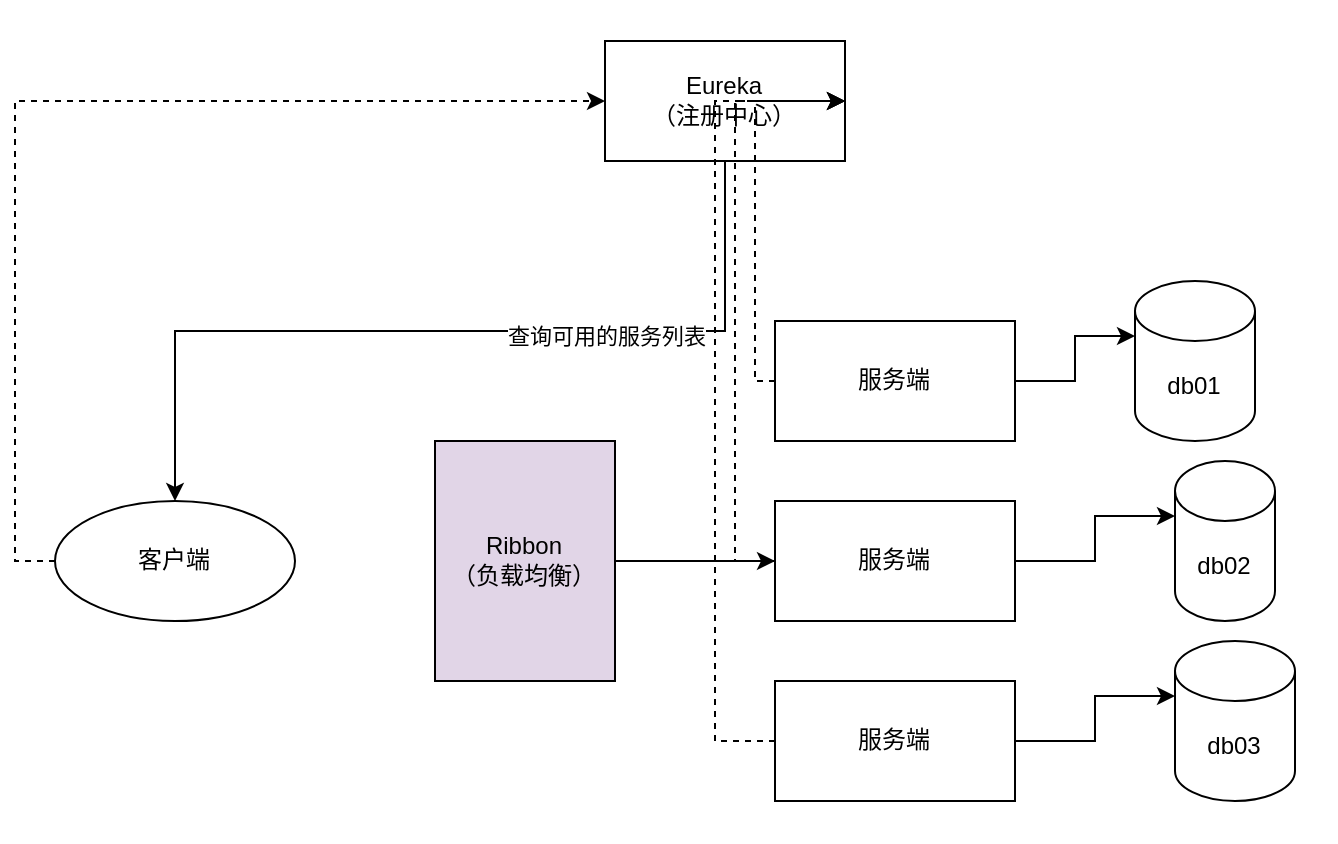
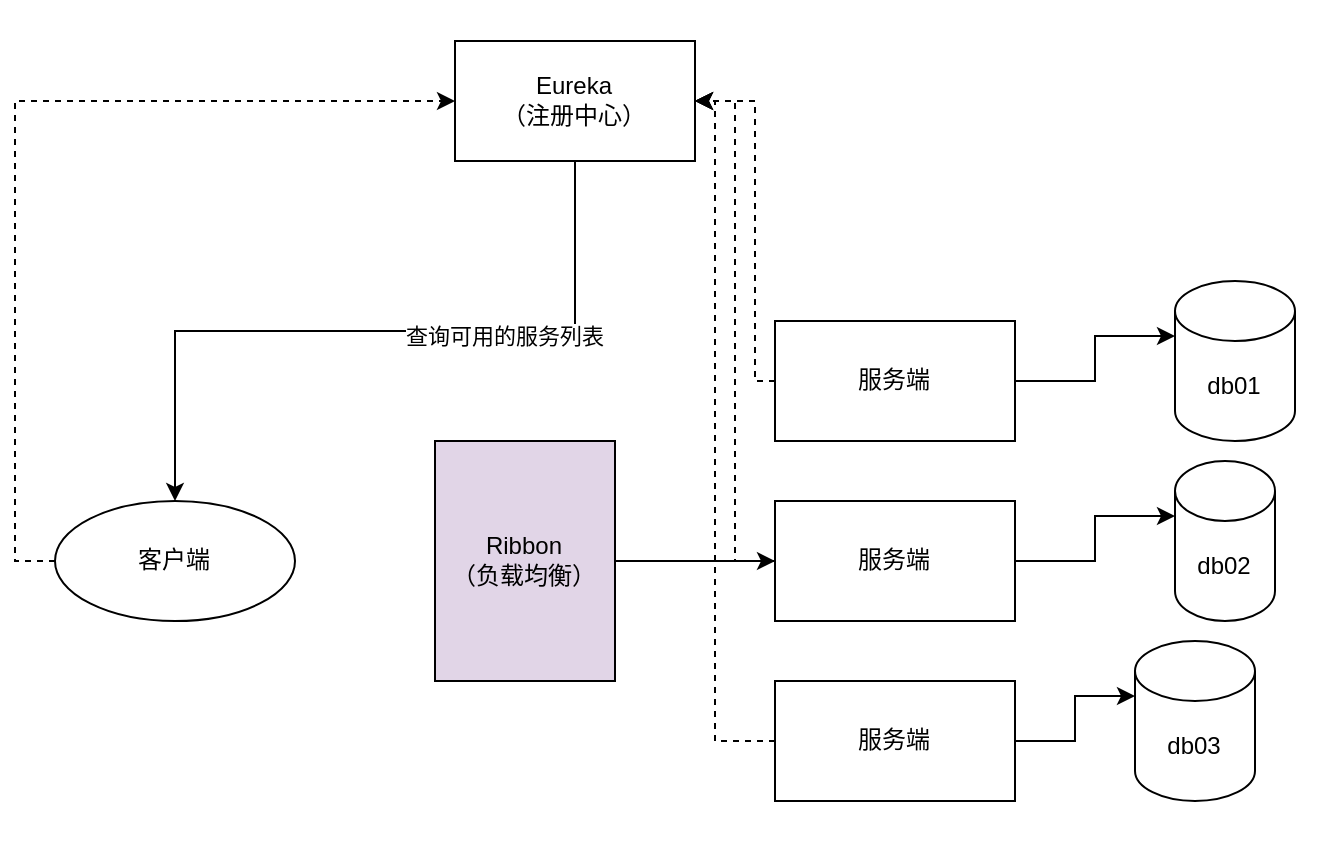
  <mxCell id="0" />
  <mxCell id="1" parent="0" />
  <mxCell id="2" style="edgeStyle=orthogonalEdgeStyle;rounded=0;orthogonalLoop=1;jettySize=auto;html=1;exitX=0.5;exitY=1;exitDx=0;exitDy=0;entryX=0.5;entryY=0;entryDx=0;entryDy=0;" edge="1" parent="1" source="4" target="6"><mxGeometry relative="1" as="geometry" /></mxCell>
  <mxCell id="3" value="查询可用的服务列表" style="edgeLabel;html=1;align=center;verticalAlign=middle;resizable=0;points=[];" vertex="1" connectable="0" parent="2"><mxGeometry x="-0.348" y="2" relative="1" as="geometry"><mxPoint as="offset" /></mxGeometry></mxCell>
- <mxCell id="4" value="&lt;font style=&quot;vertical-align: inherit&quot;&gt;&lt;font style=&quot;vertical-align: inherit&quot;&gt;Eureka&lt;br&gt;（注册中心）&lt;/font&gt;&lt;/font&gt;" style="rounded=0;whiteSpace=wrap;html=1;" vertex="1" parent="1"><mxGeometry x="295" y="20" width="120" height="60" as="geometry" /></mxCell>
+ <mxCell id="4" value="&lt;font style=&quot;vertical-align: inherit&quot;&gt;&lt;font style=&quot;vertical-align: inherit&quot;&gt;Eureka&lt;br&gt;（注册中心）&lt;/font&gt;&lt;/font&gt;" style="rounded=0;whiteSpace=wrap;html=1;" vertex="1" parent="1"><mxGeometry x="220" y="20" width="120" height="60" as="geometry" /></mxCell>
  <mxCell id="5" style="edgeStyle=orthogonalEdgeStyle;rounded=0;orthogonalLoop=1;jettySize=auto;html=1;exitX=0;exitY=0.5;exitDx=0;exitDy=0;entryX=0;entryY=0.5;entryDx=0;entryDy=0;dashed=1;" edge="1" parent="1" source="6" target="4"><mxGeometry relative="1" as="geometry" /></mxCell>
  <mxCell id="6" value="&lt;font style=&quot;vertical-align: inherit&quot;&gt;&lt;font style=&quot;vertical-align: inherit&quot;&gt;客户端&lt;/font&gt;&lt;/font&gt;" style="ellipse;whiteSpace=wrap;html=1;" vertex="1" parent="1"><mxGeometry x="20" y="250" width="120" height="60" as="geometry" /></mxCell>
  <mxCell id="7" style="edgeStyle=orthogonalEdgeStyle;rounded=0;orthogonalLoop=1;jettySize=auto;html=1;exitX=0;exitY=0.5;exitDx=0;exitDy=0;entryX=1;entryY=0.5;entryDx=0;entryDy=0;dashed=1;" edge="1" parent="1" source="15" target="4"><mxGeometry relative="1" as="geometry"><mxPoint x="300" y="120" as="targetPoint" /><Array as="points"><mxPoint x="350" y="370" /><mxPoint x="350" y="50" /></Array></mxGeometry></mxCell>
  <mxCell id="8" style="edgeStyle=orthogonalEdgeStyle;rounded=0;orthogonalLoop=1;jettySize=auto;html=1;exitX=1;exitY=0.5;exitDx=0;exitDy=0;entryX=0;entryY=0;entryDx=0;entryDy=27.5;entryPerimeter=0;" edge="1" parent="1" source="9" target="19"><mxGeometry relative="1" as="geometry" /></mxCell>
  <mxCell id="9" value="&lt;font style=&quot;vertical-align: inherit&quot;&gt;&lt;font style=&quot;vertical-align: inherit&quot;&gt;&lt;font style=&quot;vertical-align: inherit&quot;&gt;&lt;font style=&quot;vertical-align: inherit&quot;&gt;服务端&lt;/font&gt;&lt;/font&gt;&lt;/font&gt;&lt;/font&gt;" style="rounded=0;whiteSpace=wrap;html=1;" vertex="1" parent="1"><mxGeometry x="380" y="250" width="120" height="60" as="geometry" /></mxCell>
  <mxCell id="10" style="edgeStyle=orthogonalEdgeStyle;rounded=0;orthogonalLoop=1;jettySize=auto;html=1;exitX=0;exitY=0.5;exitDx=0;exitDy=0;entryX=1;entryY=0.5;entryDx=0;entryDy=0;dashed=1;" edge="1" parent="1" source="12" target="4"><mxGeometry relative="1" as="geometry"><Array as="points"><mxPoint x="370" y="190" /><mxPoint x="370" y="50" /></Array></mxGeometry></mxCell>
  <mxCell id="11" style="edgeStyle=orthogonalEdgeStyle;rounded=0;orthogonalLoop=1;jettySize=auto;html=1;exitX=1;exitY=0.5;exitDx=0;exitDy=0;entryX=0;entryY=0;entryDx=0;entryDy=27.5;entryPerimeter=0;" edge="1" parent="1" source="12" target="18"><mxGeometry relative="1" as="geometry" /></mxCell>
  <mxCell id="12" value="&lt;font style=&quot;vertical-align: inherit&quot;&gt;&lt;font style=&quot;vertical-align: inherit&quot;&gt;&lt;font style=&quot;vertical-align: inherit&quot;&gt;&lt;font style=&quot;vertical-align: inherit&quot;&gt;服务端&lt;/font&gt;&lt;/font&gt;&lt;/font&gt;&lt;/font&gt;" style="rounded=0;whiteSpace=wrap;html=1;" vertex="1" parent="1"><mxGeometry x="380" y="160" width="120" height="60" as="geometry" /></mxCell>
  <mxCell id="13" style="edgeStyle=orthogonalEdgeStyle;rounded=0;orthogonalLoop=1;jettySize=auto;html=1;exitX=0;exitY=0.5;exitDx=0;exitDy=0;entryX=1;entryY=0.5;entryDx=0;entryDy=0;dashed=1;" edge="1" parent="1" source="9" target="4"><mxGeometry relative="1" as="geometry"><mxPoint x="300" y="120" as="targetPoint" /><Array as="points"><mxPoint x="360" y="280" /><mxPoint x="360" y="50" /></Array></mxGeometry></mxCell>
  <mxCell id="14" style="edgeStyle=orthogonalEdgeStyle;rounded=0;orthogonalLoop=1;jettySize=auto;html=1;exitX=1;exitY=0.5;exitDx=0;exitDy=0;entryX=0;entryY=0;entryDx=0;entryDy=27.5;entryPerimeter=0;" edge="1" parent="1" source="15" target="20"><mxGeometry relative="1" as="geometry" /></mxCell>
  <mxCell id="15" value="&lt;font style=&quot;vertical-align: inherit&quot;&gt;&lt;font style=&quot;vertical-align: inherit&quot;&gt;&lt;font style=&quot;vertical-align: inherit&quot;&gt;&lt;font style=&quot;vertical-align: inherit&quot;&gt;服务端&lt;/font&gt;&lt;/font&gt;&lt;/font&gt;&lt;/font&gt;" style="rounded=0;whiteSpace=wrap;html=1;" vertex="1" parent="1"><mxGeometry x="380" y="340" width="120" height="60" as="geometry" /></mxCell>
  <mxCell id="16" style="edgeStyle=orthogonalEdgeStyle;rounded=0;orthogonalLoop=1;jettySize=auto;html=1;exitX=1;exitY=0.5;exitDx=0;exitDy=0;entryX=0;entryY=0.5;entryDx=0;entryDy=0;" edge="1" parent="1" source="17" target="9"><mxGeometry relative="1" as="geometry" /></mxCell>
  <mxCell id="17" value="Ribbon&lt;br&gt;（负载均衡）" style="rounded=0;whiteSpace=wrap;html=1;fillColor=#e1d5e7;" vertex="1" parent="1"><mxGeometry x="210" y="220" width="90" height="120" as="geometry" /></mxCell>
- <mxCell id="18" value="db01" style="shape=cylinder3;whiteSpace=wrap;html=1;boundedLbl=1;backgroundOutline=1;size=15;" vertex="1" parent="1"><mxGeometry x="560" y="140" width="60" height="80" as="geometry" /></mxCell>
+ <mxCell id="18" value="db01" style="shape=cylinder3;whiteSpace=wrap;html=1;boundedLbl=1;backgroundOutline=1;size=15;" vertex="1" parent="1"><mxGeometry x="580" y="140" width="60" height="80" as="geometry" /></mxCell>
  <mxCell id="19" value="db02" style="shape=cylinder3;whiteSpace=wrap;html=1;boundedLbl=1;backgroundOutline=1;size=15;" vertex="1" parent="1"><mxGeometry x="580" y="230" width="50" height="80" as="geometry" /></mxCell>
- <mxCell id="20" value="db03" style="shape=cylinder3;whiteSpace=wrap;html=1;boundedLbl=1;backgroundOutline=1;size=15;" vertex="1" parent="1"><mxGeometry x="580" y="320" width="60" height="80" as="geometry" /></mxCell>
+ <mxCell id="20" value="db03" style="shape=cylinder3;whiteSpace=wrap;html=1;boundedLbl=1;backgroundOutline=1;size=15;" vertex="1" parent="1"><mxGeometry x="560" y="320" width="60" height="80" as="geometry" /></mxCell>
